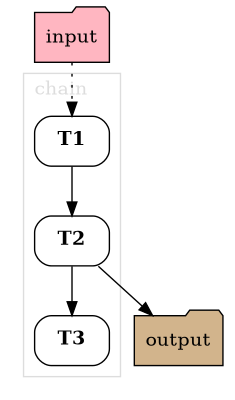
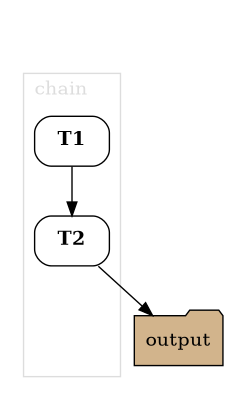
  digraph {
    labeljust=l
    rankdir=TB
    node [shape=rect style=rounded]
    edge [style=solid]
-   n1 [label=<<b>T3</b>>]
    n2 [label=<<b>T1</b>>]
    n3 [label=<<b>T2</b>>]
    n4 [fillcolor=tan label=output shape=folder style="rounded,filled"]
-   n5 [fillcolor=lightpink label=input shape=folder style="rounded,filled"]
    subgraph cluster_1 {
      color="#DDDDDD"
      fontcolor="#dddddd"
      label=chain
-     n1
      n2
      n3
    }
    n2 -> n3
-   n3 -> n1
    n3 -> n4
-   n5 -> n2 [style=dotted]
  }
